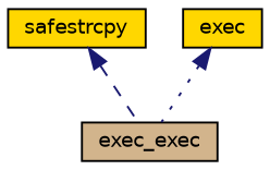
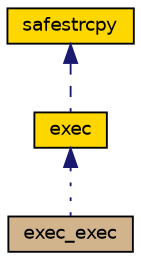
  digraph {
    rankdir=TB
    node [color=black fillcolor=gold fontname=Helvetica fontsize=10 shape=record style=filled]
    edge [color=midnightblue dir=back fontname=Helvetica fontsize=10 labelfontname=Helvetica labelfontsize=10]
    n1 [fontcolor=black height=0.2 label=safestrcpy width=0.4]
    n2 [height=0.2 label=exec width=0.4]
    n3 [fillcolor=tan height=0.2 label=exec_exec width=0.4]
-   n1 -> n3 [style=dashed]
+   n1 -> n2 [style=dashed]
    n2 -> n3 [style=dotted]
  }
